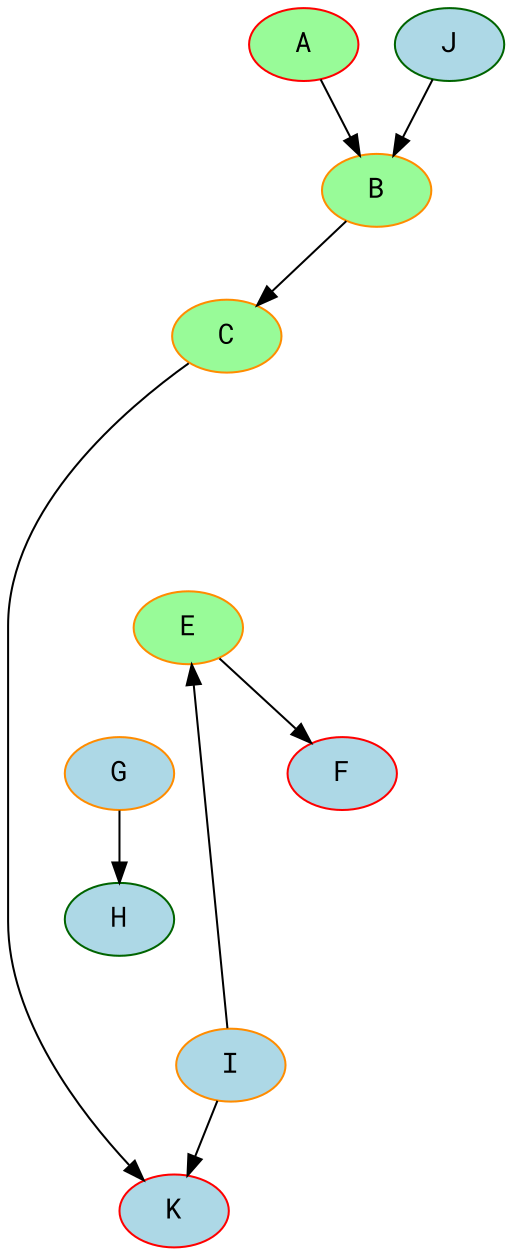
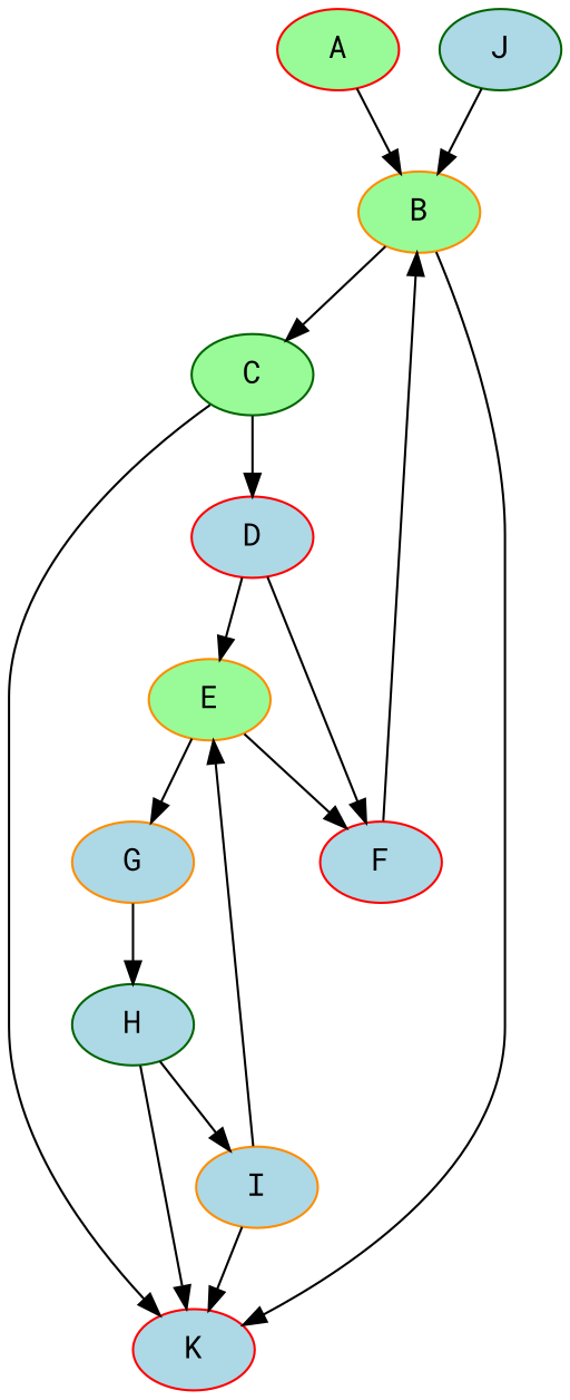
  digraph {
    fontname="Roboto Mono"
    node [color=darkorange fillcolor=lightblue fontname="Roboto Mono" style=filled]
    edge [fontname="Roboto Mono"]
    A [color=red fillcolor=palegreen]
    B [fillcolor=palegreen]
-   C [fillcolor=palegreen]
+   C [color=darkgreen fillcolor=palegreen]
    K [color=red]
+   D [color=red]
    E [fillcolor=palegreen]
    F [color=red]
    G
    H [color=darkgreen]
    I
    J [color=darkgreen]
    A -> B
    B -> C
+   B -> K
    C -> K
+   C -> D
+   D -> E
+   D -> F
    E -> F
+   E -> G
+   F -> B
    G -> H
+   H -> K
+   H -> I
    I -> K
    I -> E
    J -> B
  }
